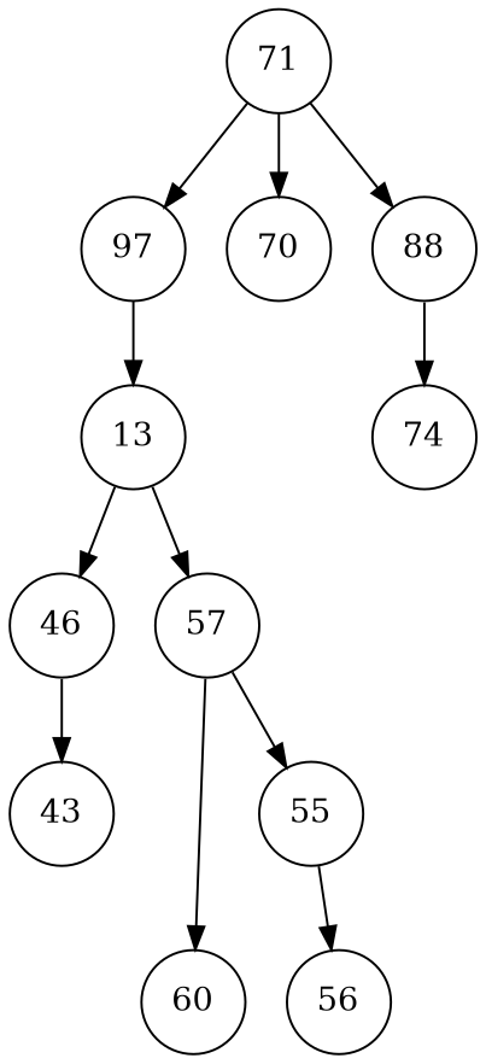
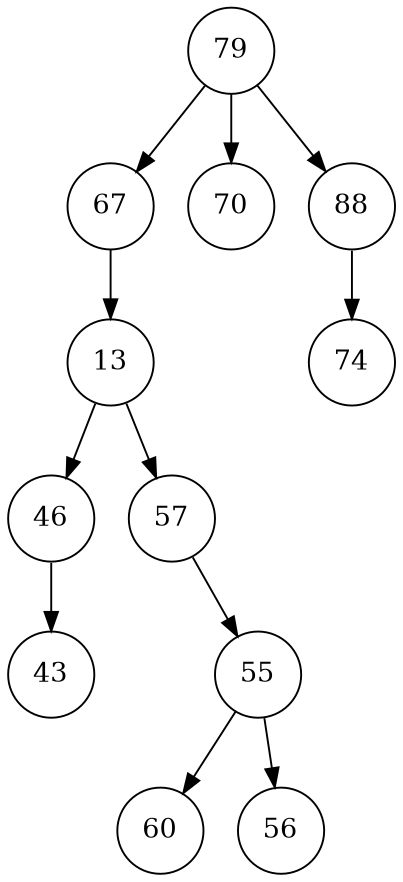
  digraph {
    node [shape=circle]
    n1 [label=13]
-   67 [label=97]
+   67
    46
    57
-   79 [label=71]
+   79
    70
    88
    43
    55
    60
    74
    56
    n1 -> 46
    n1 -> 57
    67 -> n1
    46 -> 43
    57 -> 55
-   57 -> 60
+   55 -> 60
    79 -> 67
    79 -> 70
    79 -> 88
    88 -> 74
    55 -> 56
  }
